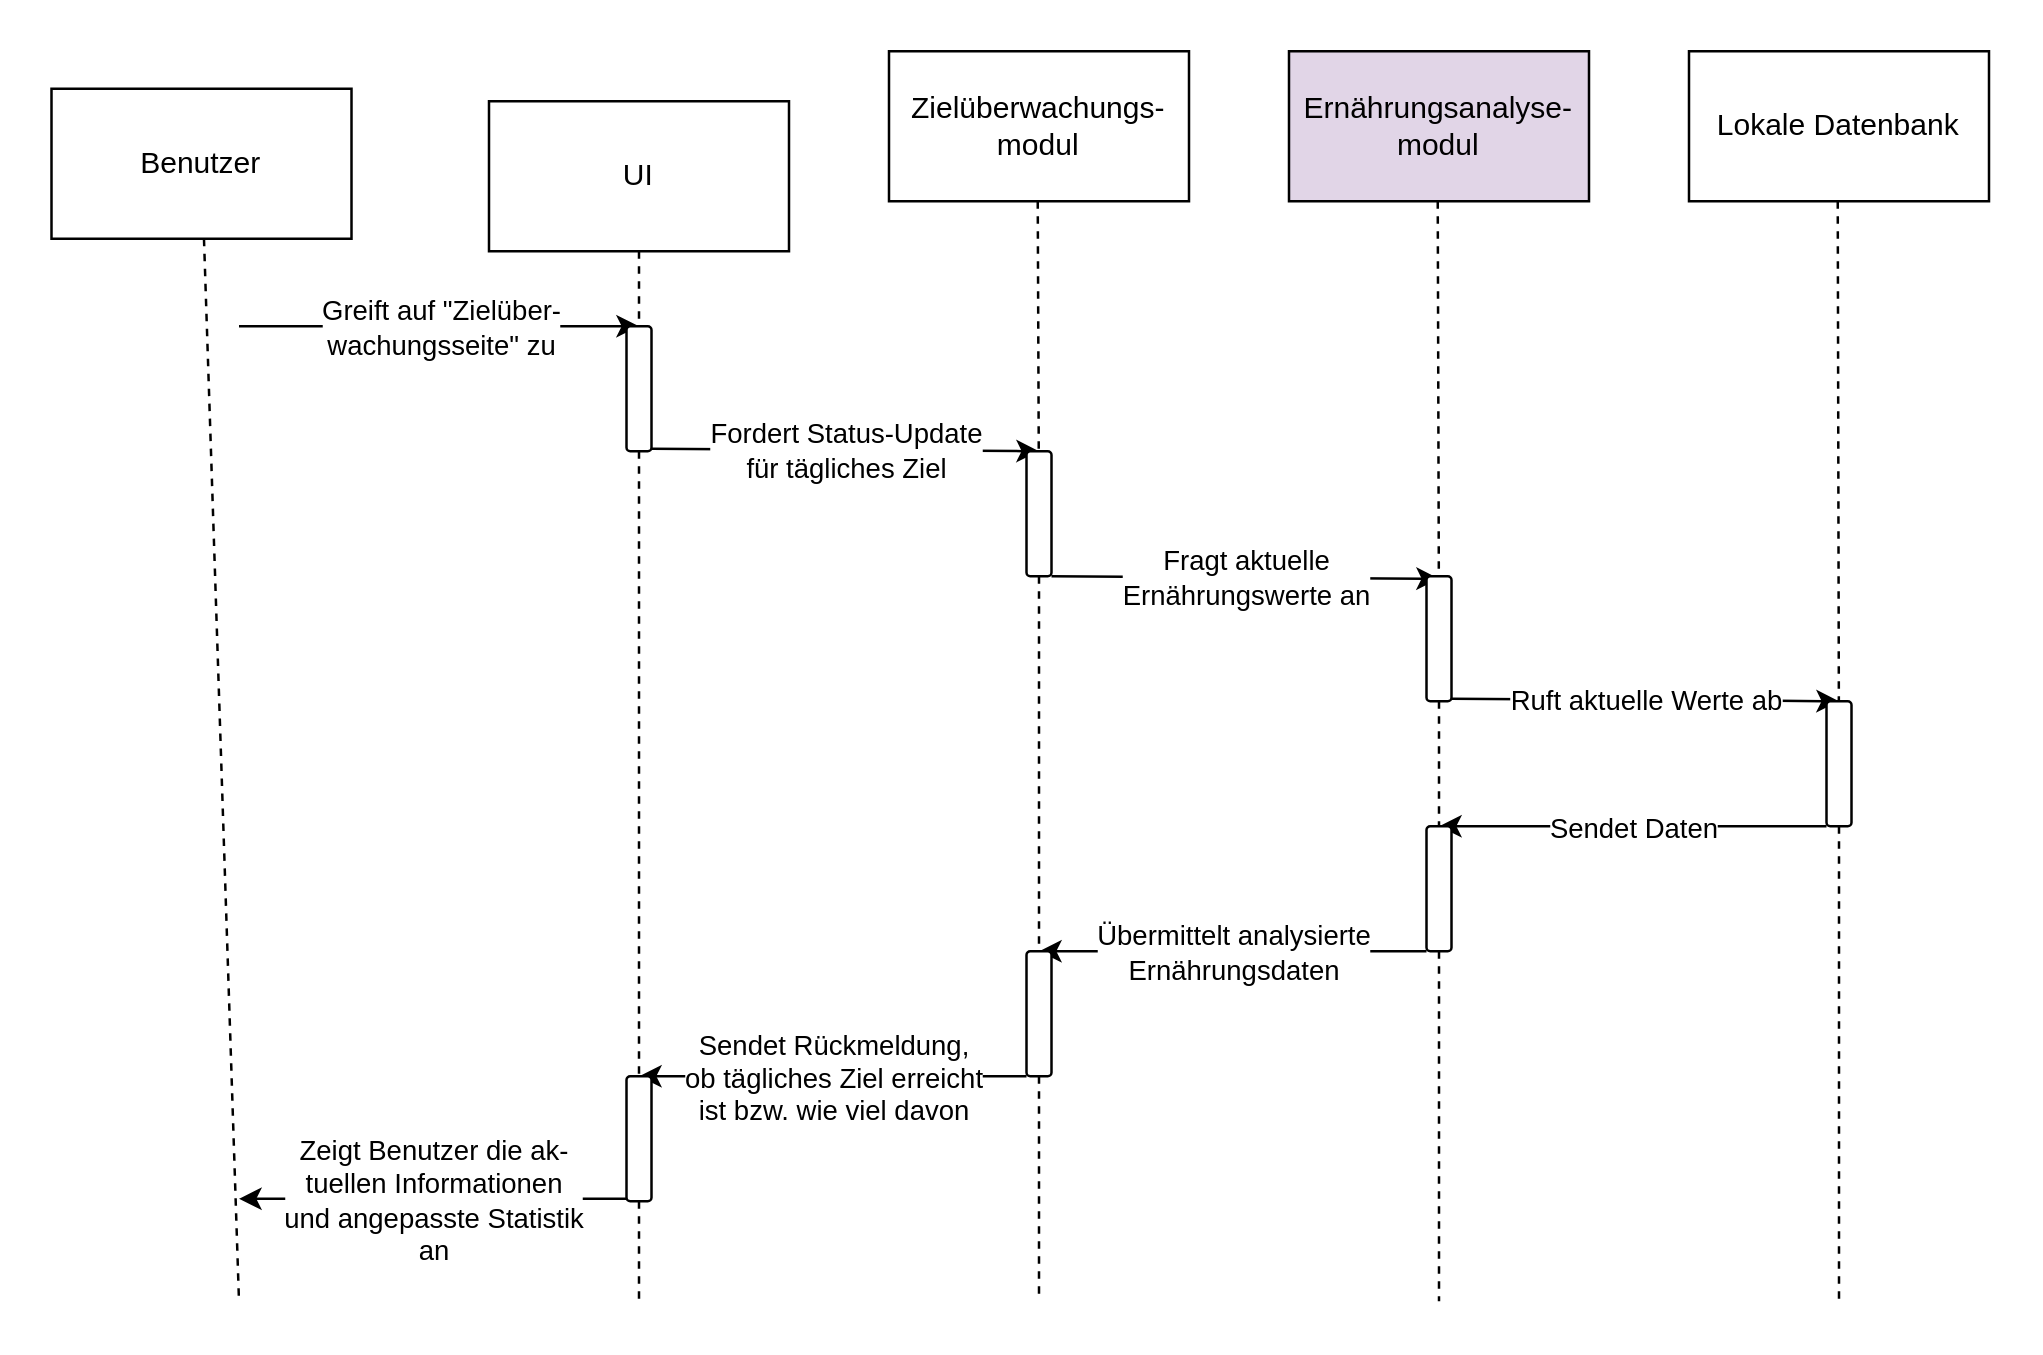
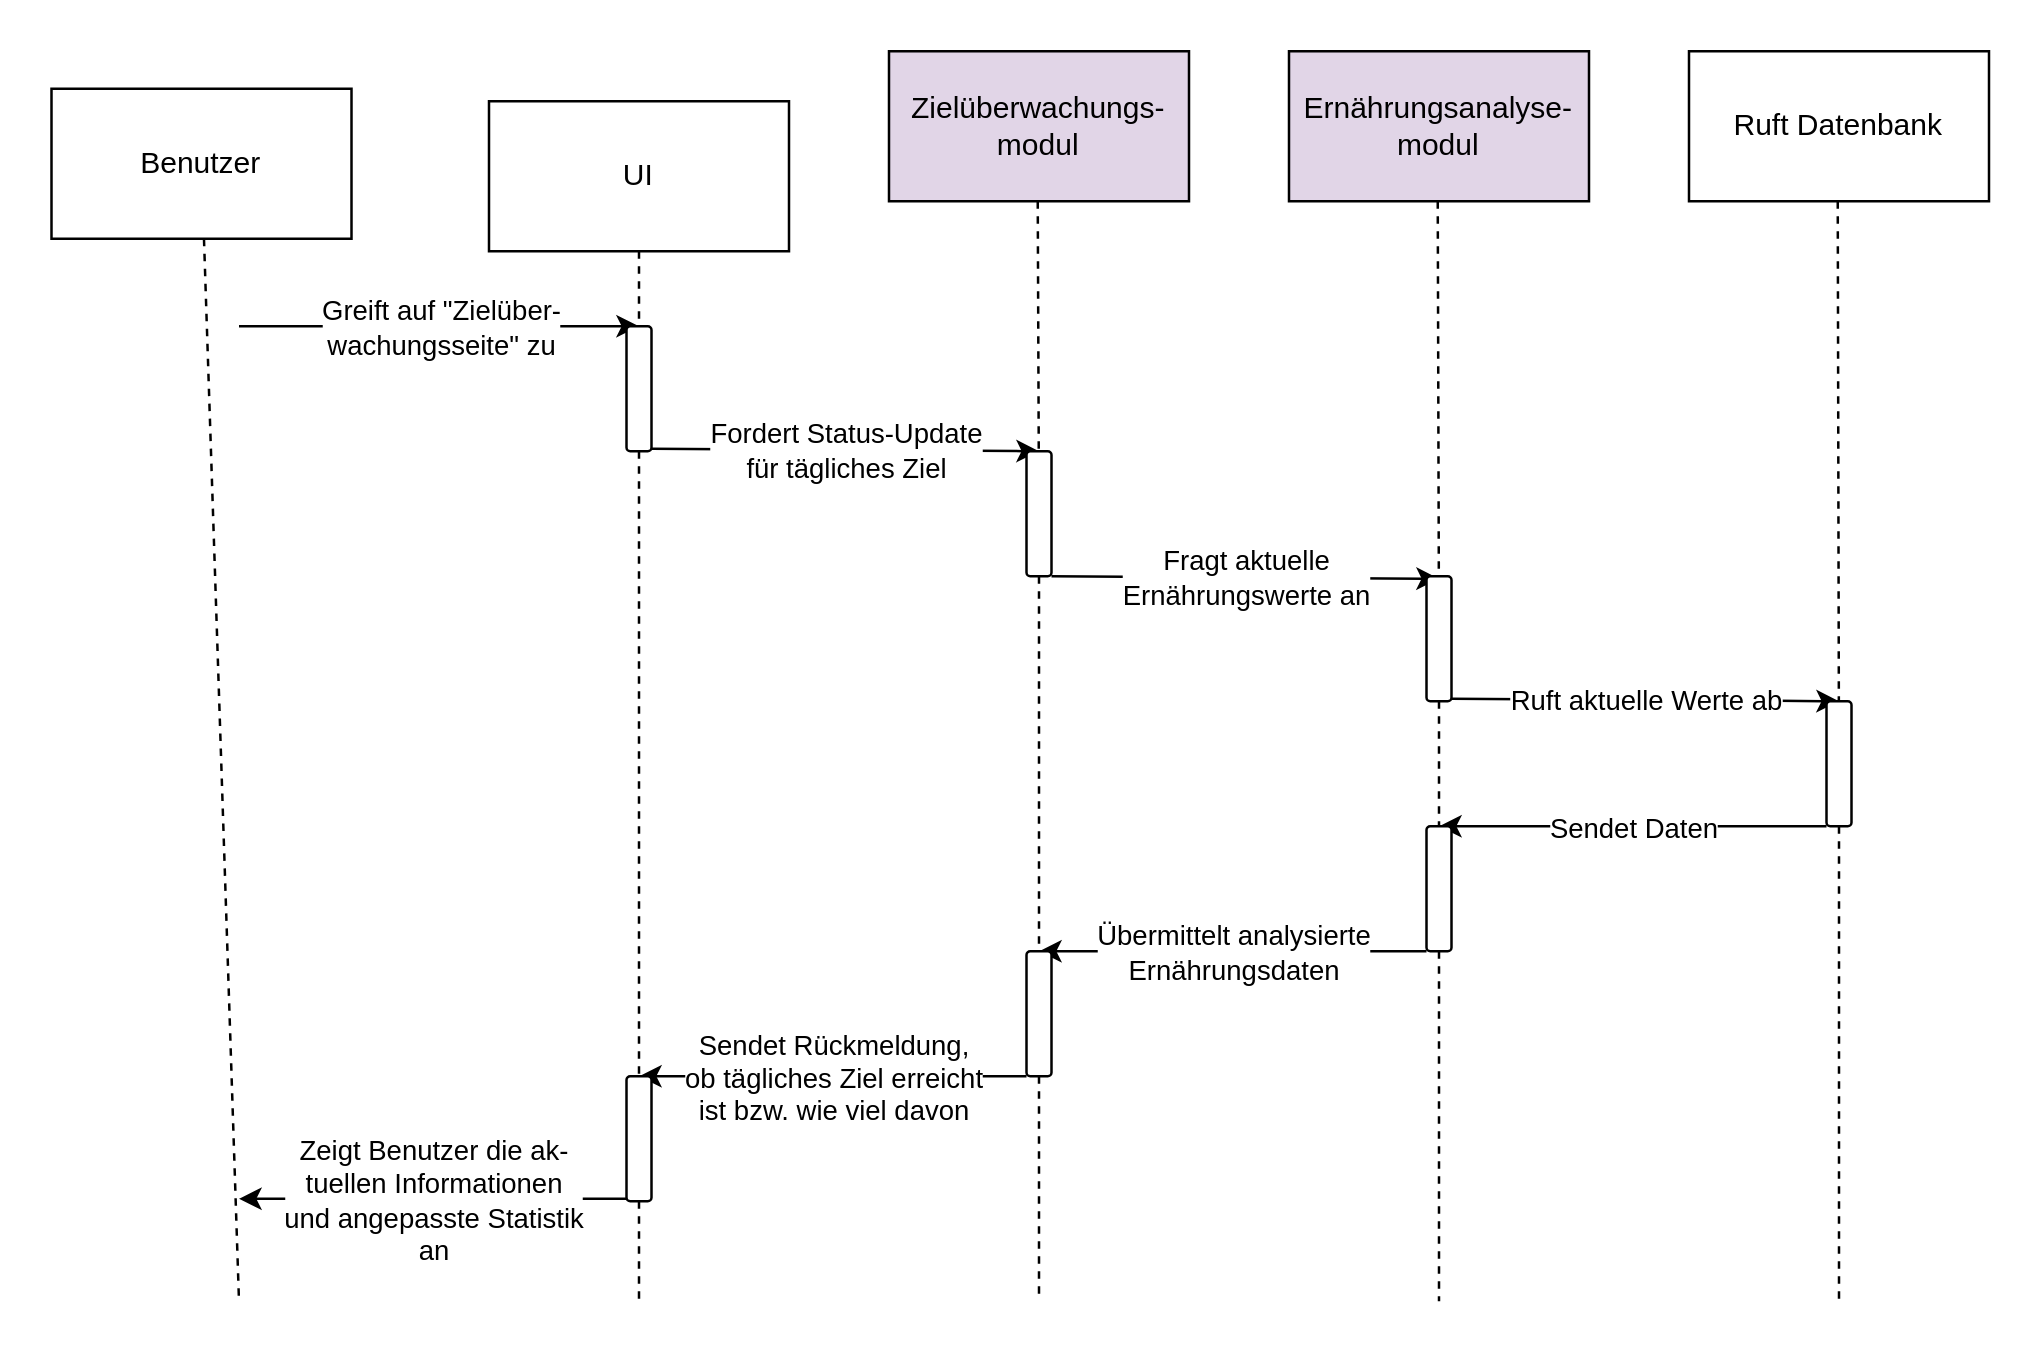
  <mxCell id="0" />
  <mxCell id="1" parent="0" />
  <mxCell id="2" value="Benutzer" style="rounded=0;whiteSpace=wrap;html=1;" vertex="1" parent="1"><mxGeometry x="20" y="35" width="120" height="60" as="geometry" /></mxCell>
  <mxCell id="3" value="UI" style="rounded=0;whiteSpace=wrap;html=1;" vertex="1" parent="1"><mxGeometry x="195" y="40" width="120" height="60" as="geometry" /></mxCell>
- <mxCell id="4" value="&lt;div&gt;Zielüberwachungs-&lt;/div&gt;&lt;div&gt;modul&lt;br&gt;&lt;/div&gt;" style="rounded=0;whiteSpace=wrap;html=1;" vertex="1" parent="1"><mxGeometry x="355" y="20" width="120" height="60" as="geometry" /></mxCell>
+ <mxCell id="4" value="&lt;div&gt;Zielüberwachungs-&lt;/div&gt;&lt;div&gt;modul&lt;br&gt;&lt;/div&gt;" style="rounded=0;whiteSpace=wrap;html=1;fillColor=#e1d5e7;" vertex="1" parent="1"><mxGeometry x="355" y="20" width="120" height="60" as="geometry" /></mxCell>
  <mxCell id="5" value="&lt;div&gt;Ernährungsanalyse-&lt;/div&gt;&lt;div&gt;modul&lt;br&gt;&lt;/div&gt;" style="rounded=0;whiteSpace=wrap;html=1;fillColor=#e1d5e7;" vertex="1" parent="1"><mxGeometry x="515" y="20" width="120" height="60" as="geometry" /></mxCell>
  <mxCell id="6" value="" style="endArrow=none;dashed=1;html=1;rounded=0;" edge="1" parent="1" source="2"><mxGeometry width="50" height="50" relative="1" as="geometry"><mxPoint x="95" y="130" as="sourcePoint" /><mxPoint x="95" y="520" as="targetPoint" /></mxGeometry></mxCell>
  <mxCell id="7" value="" style="endArrow=none;dashed=1;html=1;rounded=0;" edge="1" parent="1" source="29"><mxGeometry width="50" height="50" relative="1" as="geometry"><mxPoint x="255" y="130" as="sourcePoint" /><mxPoint x="255" y="480" as="targetPoint" /></mxGeometry></mxCell>
  <mxCell id="8" value="" style="endArrow=classic;html=1;rounded=0;" edge="1" parent="1"><mxGeometry relative="1" as="geometry"><mxPoint x="95" y="130" as="sourcePoint" /><mxPoint x="255" y="130" as="targetPoint" /></mxGeometry></mxCell>
  <mxCell id="9" value="&lt;div&gt;Greift auf &quot;Zielüber-&lt;/div&gt;&lt;div&gt;wachungsseite&quot; zu&lt;br&gt;&lt;/div&gt;" style="edgeLabel;resizable=0;html=1;;align=center;verticalAlign=middle;" connectable="0" vertex="1" parent="8"><mxGeometry relative="1" as="geometry" /></mxCell>
  <mxCell id="10" value="" style="endArrow=none;dashed=1;html=1;rounded=0;" edge="1" parent="1" source="3" target="11"><mxGeometry width="50" height="50" relative="1" as="geometry"><mxPoint x="255" y="80" as="sourcePoint" /><mxPoint x="255" y="480" as="targetPoint" /></mxGeometry></mxCell>
  <mxCell id="11" value="" style="rounded=1;whiteSpace=wrap;html=1;" vertex="1" parent="1"><mxGeometry x="250" y="130" width="10" height="50" as="geometry" /></mxCell>
  <mxCell id="12" value="" style="endArrow=none;dashed=1;html=1;rounded=0;" edge="1" parent="1" source="25"><mxGeometry width="50" height="50" relative="1" as="geometry"><mxPoint x="414.5" y="80" as="sourcePoint" /><mxPoint x="415" y="520" as="targetPoint" /></mxGeometry></mxCell>
  <mxCell id="13" value="" style="endArrow=none;dashed=1;html=1;rounded=0;" edge="1" parent="1" source="41"><mxGeometry width="50" height="50" relative="1" as="geometry"><mxPoint x="574.5" y="80" as="sourcePoint" /><mxPoint x="575" y="520" as="targetPoint" /></mxGeometry></mxCell>
  <mxCell id="14" value="" style="endArrow=classic;html=1;rounded=0;" edge="1" parent="1"><mxGeometry relative="1" as="geometry"><mxPoint x="260" y="179" as="sourcePoint" /><mxPoint x="415" y="180" as="targetPoint" /></mxGeometry></mxCell>
  <mxCell id="15" value="&lt;div&gt;Fordert Status-Update&lt;/div&gt;&lt;div&gt;für tägliches Ziel&lt;br&gt;&lt;/div&gt;" style="edgeLabel;resizable=0;html=1;;align=center;verticalAlign=middle;" connectable="0" vertex="1" parent="14"><mxGeometry relative="1" as="geometry" /></mxCell>
  <mxCell id="16" value="" style="endArrow=none;dashed=1;html=1;rounded=0;" edge="1" parent="1" target="17"><mxGeometry width="50" height="50" relative="1" as="geometry"><mxPoint x="414.5" y="80" as="sourcePoint" /><mxPoint x="414.5" y="490" as="targetPoint" /></mxGeometry></mxCell>
  <mxCell id="17" value="" style="rounded=1;whiteSpace=wrap;html=1;" vertex="1" parent="1"><mxGeometry x="410" y="180" width="10" height="50" as="geometry" /></mxCell>
  <mxCell id="18" value="" style="endArrow=classic;html=1;rounded=0;" edge="1" parent="1"><mxGeometry relative="1" as="geometry"><mxPoint x="420" y="230" as="sourcePoint" /><mxPoint x="575" y="231" as="targetPoint" /></mxGeometry></mxCell>
  <mxCell id="19" value="&lt;div&gt;Fragt aktuelle&lt;/div&gt;&lt;div&gt;Ernährungswerte an&lt;br&gt;&lt;/div&gt;" style="edgeLabel;resizable=0;html=1;;align=center;verticalAlign=middle;" connectable="0" vertex="1" parent="18"><mxGeometry relative="1" as="geometry" /></mxCell>
  <mxCell id="20" value="" style="endArrow=none;dashed=1;html=1;rounded=0;" edge="1" parent="1" target="21"><mxGeometry width="50" height="50" relative="1" as="geometry"><mxPoint x="574.5" y="80" as="sourcePoint" /><mxPoint x="574.5" y="490" as="targetPoint" /></mxGeometry></mxCell>
  <mxCell id="21" value="" style="rounded=1;whiteSpace=wrap;html=1;" vertex="1" parent="1"><mxGeometry x="570" y="230" width="10" height="50" as="geometry" /></mxCell>
  <mxCell id="22" value="" style="endArrow=classic;html=1;rounded=0;" edge="1" parent="1"><mxGeometry relative="1" as="geometry"><mxPoint x="570" y="380" as="sourcePoint" /><mxPoint x="415" y="380" as="targetPoint" /></mxGeometry></mxCell>
  <mxCell id="23" value="&lt;div&gt;Übermittelt analysierte&lt;/div&gt;&lt;div&gt;Ernährungsdaten&lt;br&gt;&lt;/div&gt;" style="edgeLabel;resizable=0;html=1;;align=center;verticalAlign=middle;" connectable="0" vertex="1" parent="22"><mxGeometry relative="1" as="geometry" /></mxCell>
  <mxCell id="24" value="" style="endArrow=none;dashed=1;html=1;rounded=0;" edge="1" parent="1" source="17" target="25"><mxGeometry width="50" height="50" relative="1" as="geometry"><mxPoint x="415" y="230" as="sourcePoint" /><mxPoint x="414.5" y="490" as="targetPoint" /></mxGeometry></mxCell>
  <mxCell id="25" value="" style="rounded=1;whiteSpace=wrap;html=1;" vertex="1" parent="1"><mxGeometry x="410" y="380" width="10" height="50" as="geometry" /></mxCell>
  <mxCell id="26" value="" style="endArrow=classic;html=1;rounded=0;" edge="1" parent="1"><mxGeometry relative="1" as="geometry"><mxPoint x="410" y="430" as="sourcePoint" /><mxPoint x="255" y="430" as="targetPoint" /></mxGeometry></mxCell>
  <mxCell id="27" value="&lt;div&gt;Sendet Rückmeldung,&lt;/div&gt;&lt;div&gt;ob tägliches Ziel erreicht&lt;/div&gt;&lt;div&gt;ist bzw. wie viel davon&lt;br&gt;&lt;/div&gt;" style="edgeLabel;resizable=0;html=1;;align=center;verticalAlign=middle;" connectable="0" vertex="1" parent="26"><mxGeometry relative="1" as="geometry" /></mxCell>
  <mxCell id="28" value="" style="endArrow=none;dashed=1;html=1;rounded=0;" edge="1" parent="1" source="11"><mxGeometry width="50" height="50" relative="1" as="geometry"><mxPoint x="255" y="180" as="sourcePoint" /><mxPoint x="255" y="520" as="targetPoint" /></mxGeometry></mxCell>
  <mxCell id="29" value="" style="rounded=1;whiteSpace=wrap;html=1;" vertex="1" parent="1"><mxGeometry x="250" y="430" width="10" height="50" as="geometry" /></mxCell>
  <mxCell id="30" value="" style="endArrow=classic;html=1;rounded=0;" edge="1" parent="1"><mxGeometry relative="1" as="geometry"><mxPoint x="250" y="479" as="sourcePoint" /><mxPoint x="95" y="479" as="targetPoint" /></mxGeometry></mxCell>
  <mxCell id="31" value="&lt;div&gt;Zeigt Benutzer die ak-&lt;/div&gt;&lt;div&gt;tuellen Informationen&lt;/div&gt;&lt;div&gt;und angepasste Statistik&lt;/div&gt;&lt;div&gt;an&lt;br&gt;&lt;/div&gt;" style="edgeLabel;resizable=0;html=1;;align=center;verticalAlign=middle;" connectable="0" vertex="1" parent="30"><mxGeometry relative="1" as="geometry" /></mxCell>
- <mxCell id="32" value="Lokale Datenbank" style="rounded=0;whiteSpace=wrap;html=1;" vertex="1" parent="1"><mxGeometry x="675" y="20" width="120" height="60" as="geometry" /></mxCell>
+ <mxCell id="32" value="Ruft Datenbank" style="rounded=0;whiteSpace=wrap;html=1;" vertex="1" parent="1"><mxGeometry x="675" y="20" width="120" height="60" as="geometry" /></mxCell>
  <mxCell id="33" value="" style="endArrow=none;dashed=1;html=1;rounded=0;" edge="1" parent="1" source="37"><mxGeometry width="50" height="50" relative="1" as="geometry"><mxPoint x="734.5" y="80" as="sourcePoint" /><mxPoint x="735" y="520" as="targetPoint" /></mxGeometry></mxCell>
  <mxCell id="34" value="" style="endArrow=classic;html=1;rounded=0;" edge="1" parent="1"><mxGeometry relative="1" as="geometry"><mxPoint x="580" y="279" as="sourcePoint" /><mxPoint x="735" y="280" as="targetPoint" /></mxGeometry></mxCell>
  <mxCell id="35" value="Ruft aktuelle Werte ab" style="edgeLabel;resizable=0;html=1;;align=center;verticalAlign=middle;" connectable="0" vertex="1" parent="34"><mxGeometry relative="1" as="geometry" /></mxCell>
  <mxCell id="36" value="" style="endArrow=none;dashed=1;html=1;rounded=0;" edge="1" parent="1" target="37"><mxGeometry width="50" height="50" relative="1" as="geometry"><mxPoint x="734.5" y="80" as="sourcePoint" /><mxPoint x="735" y="480" as="targetPoint" /></mxGeometry></mxCell>
  <mxCell id="37" value="" style="rounded=1;whiteSpace=wrap;html=1;" vertex="1" parent="1"><mxGeometry x="730" y="280" width="10" height="50" as="geometry" /></mxCell>
  <mxCell id="38" value="" style="endArrow=classic;html=1;rounded=0;" edge="1" parent="1"><mxGeometry relative="1" as="geometry"><mxPoint x="730" y="330" as="sourcePoint" /><mxPoint x="575" y="330" as="targetPoint" /></mxGeometry></mxCell>
  <mxCell id="39" value="Sendet Daten" style="edgeLabel;resizable=0;html=1;;align=center;verticalAlign=middle;" connectable="0" vertex="1" parent="38"><mxGeometry relative="1" as="geometry" /></mxCell>
  <mxCell id="40" value="" style="endArrow=none;dashed=1;html=1;rounded=0;" edge="1" parent="1" source="21" target="41"><mxGeometry width="50" height="50" relative="1" as="geometry"><mxPoint x="575" y="280" as="sourcePoint" /><mxPoint x="575" y="480" as="targetPoint" /></mxGeometry></mxCell>
  <mxCell id="41" value="" style="rounded=1;whiteSpace=wrap;html=1;" vertex="1" parent="1"><mxGeometry x="570" y="330" width="10" height="50" as="geometry" /></mxCell>
